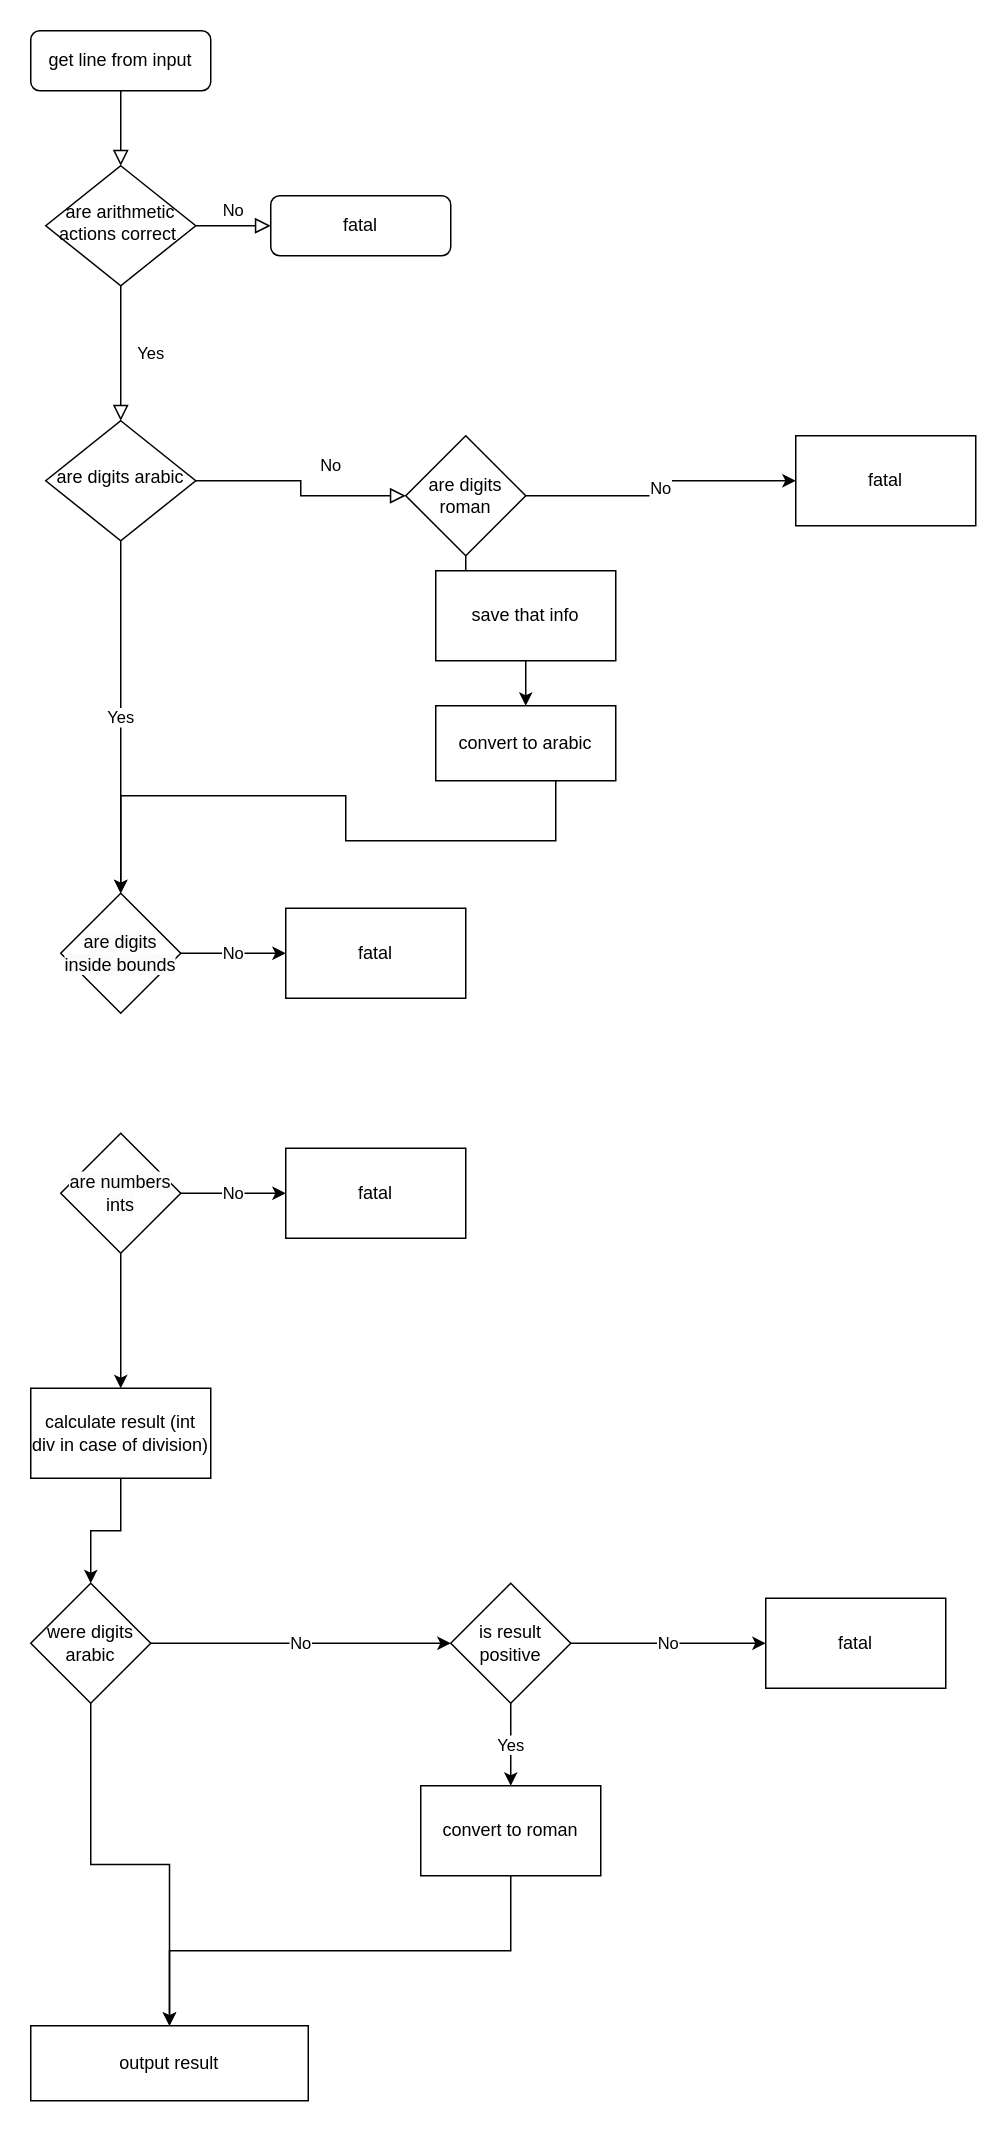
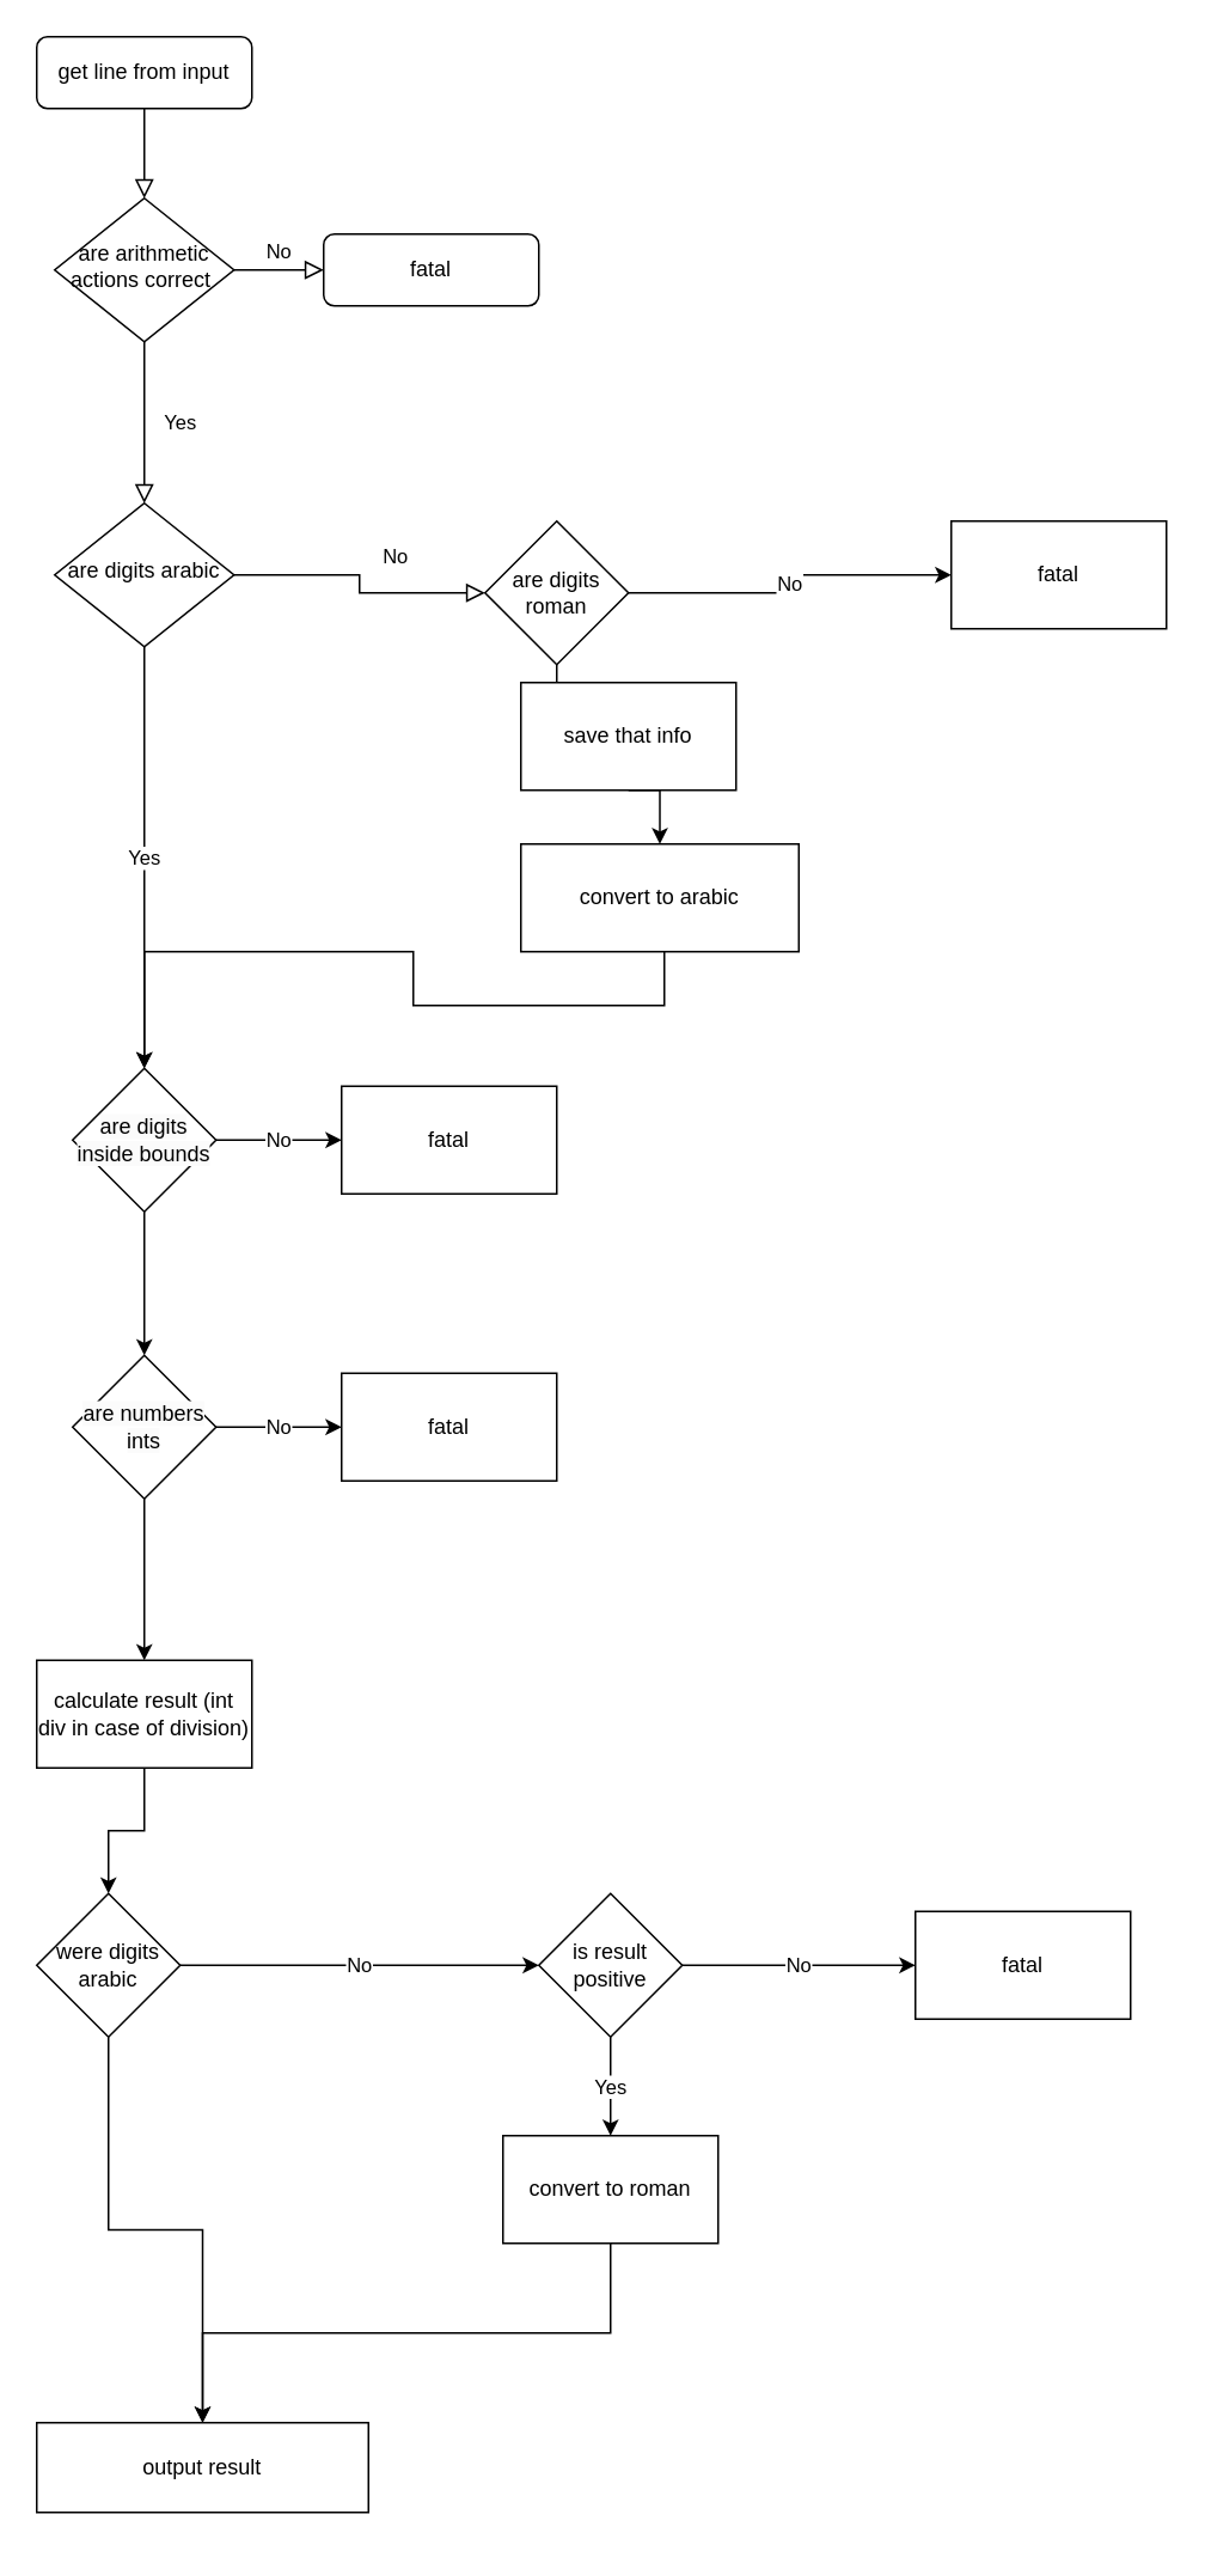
  <mxCell id="0" />
  <mxCell id="1" parent="0" />
  <mxCell id="2" value="" style="rounded=0;html=1;jettySize=auto;orthogonalLoop=1;fontSize=11;endArrow=block;endFill=0;endSize=8;strokeWidth=1;shadow=0;labelBackgroundColor=none;edgeStyle=orthogonalEdgeStyle;" parent="1" source="3" target="6" edge="1"><mxGeometry relative="1" as="geometry" /></mxCell>
  <mxCell id="3" value="get line from input" style="rounded=1;whiteSpace=wrap;html=1;fontSize=12;glass=0;strokeWidth=1;shadow=0;" parent="1" vertex="1"><mxGeometry x="20" y="20" width="120" height="40" as="geometry" /></mxCell>
  <mxCell id="4" value="Yes" style="rounded=0;html=1;jettySize=auto;orthogonalLoop=1;fontSize=11;endArrow=block;endFill=0;endSize=8;strokeWidth=1;shadow=0;labelBackgroundColor=none;edgeStyle=orthogonalEdgeStyle;" parent="1" source="6" target="10" edge="1"><mxGeometry y="20" relative="1" as="geometry"><mxPoint as="offset" /></mxGeometry></mxCell>
  <mxCell id="5" value="No" style="edgeStyle=orthogonalEdgeStyle;rounded=0;html=1;jettySize=auto;orthogonalLoop=1;fontSize=11;endArrow=block;endFill=0;endSize=8;strokeWidth=1;shadow=0;labelBackgroundColor=none;" parent="1" source="6" target="7" edge="1"><mxGeometry y="10" relative="1" as="geometry"><mxPoint as="offset" /></mxGeometry></mxCell>
  <mxCell id="6" value="are arithmetic actions correct&amp;nbsp;" style="rhombus;whiteSpace=wrap;html=1;shadow=0;fontFamily=Helvetica;fontSize=12;align=center;strokeWidth=1;spacing=6;spacingTop=-4;" parent="1" vertex="1"><mxGeometry x="30" y="110" width="100" height="80" as="geometry" /></mxCell>
  <mxCell id="7" value="fatal" style="rounded=1;whiteSpace=wrap;html=1;fontSize=12;glass=0;strokeWidth=1;shadow=0;" parent="1" vertex="1"><mxGeometry x="180" y="130" width="120" height="40" as="geometry" /></mxCell>
  <mxCell id="8" value="No" style="rounded=0;html=1;jettySize=auto;orthogonalLoop=1;fontSize=11;endArrow=block;endFill=0;endSize=8;strokeWidth=1;shadow=0;labelBackgroundColor=none;edgeStyle=orthogonalEdgeStyle;entryX=0;entryY=0.5;entryDx=0;entryDy=0;" parent="1" source="10" target="17" edge="1"><mxGeometry x="0.333" y="20" relative="1" as="geometry"><mxPoint as="offset" /><mxPoint x="340" y="320" as="targetPoint" /></mxGeometry></mxCell>
  <mxCell id="9" value="Yes" style="edgeStyle=orthogonalEdgeStyle;rounded=0;orthogonalLoop=1;jettySize=auto;html=1;entryX=0.5;entryY=0;entryDx=0;entryDy=0;" edge="1" parent="1" source="10" target="13"><mxGeometry relative="1" as="geometry" /></mxCell>
  <mxCell id="10" value="are digits arabic" style="rhombus;whiteSpace=wrap;html=1;shadow=0;fontFamily=Helvetica;fontSize=12;align=center;strokeWidth=1;spacing=6;spacingTop=-4;" parent="1" vertex="1"><mxGeometry x="30" y="280" width="100" height="80" as="geometry" /></mxCell>
  <mxCell id="11" value="No" style="edgeStyle=orthogonalEdgeStyle;rounded=0;orthogonalLoop=1;jettySize=auto;html=1;" edge="1" parent="1" source="13" target="14"><mxGeometry relative="1" as="geometry" /></mxCell>
+ <mxCell id="12" value="" style="edgeStyle=orthogonalEdgeStyle;rounded=0;orthogonalLoop=1;jettySize=auto;html=1;" edge="1" parent="1" source="13" target="25"><mxGeometry relative="1" as="geometry" /></mxCell>
  <mxCell id="13" value="&lt;meta charset=&quot;utf-8&quot;&gt;&lt;span style=&quot;color: rgb(0, 0, 0); font-family: Helvetica; font-size: 12px; font-style: normal; font-variant-ligatures: normal; font-variant-caps: normal; font-weight: 400; letter-spacing: normal; orphans: 2; text-align: center; text-indent: 0px; text-transform: none; widows: 2; word-spacing: 0px; -webkit-text-stroke-width: 0px; background-color: rgb(251, 251, 251); text-decoration-thickness: initial; text-decoration-style: initial; text-decoration-color: initial; float: none; display: inline !important;&quot;&gt;are digits inside bounds&lt;/span&gt;" style="rhombus;whiteSpace=wrap;html=1;" vertex="1" parent="1"><mxGeometry x="40" y="595" width="80" height="80" as="geometry" /></mxCell>
  <mxCell id="14" value="fatal" style="whiteSpace=wrap;html=1;" vertex="1" parent="1"><mxGeometry x="190" y="605" width="120" height="60" as="geometry" /></mxCell>
  <mxCell id="15" value="No" style="edgeStyle=orthogonalEdgeStyle;rounded=0;orthogonalLoop=1;jettySize=auto;html=1;" edge="1" parent="1" source="17" target="18"><mxGeometry relative="1" as="geometry" /></mxCell>
  <mxCell id="16" value="" style="edgeStyle=orthogonalEdgeStyle;rounded=0;orthogonalLoop=1;jettySize=auto;html=1;exitX=0.5;exitY=1;exitDx=0;exitDy=0;entryX=0.5;entryY=0;entryDx=0;entryDy=0;" edge="1" parent="1" source="17" target="22"><mxGeometry relative="1" as="geometry" /></mxCell>
  <mxCell id="17" value="are digits roman" style="rhombus;whiteSpace=wrap;html=1;" vertex="1" parent="1"><mxGeometry x="270" y="290" width="80" height="80" as="geometry" /></mxCell>
  <mxCell id="18" value="fatal" style="whiteSpace=wrap;html=1;" vertex="1" parent="1"><mxGeometry x="530" y="290" width="120" height="60" as="geometry" /></mxCell>
  <mxCell id="19" style="edgeStyle=orthogonalEdgeStyle;rounded=0;orthogonalLoop=1;jettySize=auto;html=1;entryX=0.5;entryY=0;entryDx=0;entryDy=0;" edge="1" parent="1" source="20" target="13"><mxGeometry relative="1" as="geometry"><Array as="points"><mxPoint x="370" y="560" /><mxPoint x="230" y="560" /><mxPoint x="230" y="530" /><mxPoint x="80" y="530" /></Array></mxGeometry></mxCell>
- <mxCell id="20" value="convert to arabic" style="whiteSpace=wrap;html=1;" vertex="1" parent="1"><mxGeometry x="290" y="470" width="120" height="50" as="geometry" /></mxCell>
+ <mxCell id="20" value="convert to arabic" style="whiteSpace=wrap;html=1;" vertex="1" parent="1"><mxGeometry x="290" y="470" width="155" height="60" as="geometry" /></mxCell>
  <mxCell id="21" value="" style="edgeStyle=orthogonalEdgeStyle;rounded=0;orthogonalLoop=1;jettySize=auto;html=1;exitX=0.5;exitY=1;exitDx=0;exitDy=0;entryX=0.5;entryY=0;entryDx=0;entryDy=0;" edge="1" parent="1" source="22" target="20"><mxGeometry relative="1" as="geometry" /></mxCell>
  <mxCell id="22" value="save that info" style="rounded=0;whiteSpace=wrap;html=1;" vertex="1" parent="1"><mxGeometry x="290" y="380" width="120" height="60" as="geometry" /></mxCell>
  <mxCell id="23" value="No" style="edgeStyle=orthogonalEdgeStyle;rounded=0;orthogonalLoop=1;jettySize=auto;html=1;" edge="1" parent="1" source="25" target="26"><mxGeometry relative="1" as="geometry" /></mxCell>
  <mxCell id="24" value="" style="edgeStyle=orthogonalEdgeStyle;rounded=0;orthogonalLoop=1;jettySize=auto;html=1;" edge="1" parent="1" source="25" target="28"><mxGeometry relative="1" as="geometry" /></mxCell>
  <mxCell id="25" value="&lt;span style=&quot;color: rgb(0, 0, 0); font-family: Helvetica; font-size: 12px; font-style: normal; font-variant-ligatures: normal; font-variant-caps: normal; font-weight: 400; letter-spacing: normal; orphans: 2; text-align: center; text-indent: 0px; text-transform: none; widows: 2; word-spacing: 0px; -webkit-text-stroke-width: 0px; background-color: rgb(251, 251, 251); text-decoration-thickness: initial; text-decoration-style: initial; text-decoration-color: initial; float: none; display: inline !important;&quot;&gt;are numbers ints&lt;/span&gt;" style="rhombus;whiteSpace=wrap;html=1;" vertex="1" parent="1"><mxGeometry x="40" y="755" width="80" height="80" as="geometry" /></mxCell>
  <mxCell id="26" value="fatal" style="whiteSpace=wrap;html=1;" vertex="1" parent="1"><mxGeometry x="190" y="765" width="120" height="60" as="geometry" /></mxCell>
  <mxCell id="27" value="" style="edgeStyle=orthogonalEdgeStyle;rounded=0;orthogonalLoop=1;jettySize=auto;html=1;" edge="1" parent="1" source="28" target="31"><mxGeometry relative="1" as="geometry" /></mxCell>
  <mxCell id="28" value="calculate result (int div in case of division)" style="whiteSpace=wrap;html=1;" vertex="1" parent="1"><mxGeometry x="20" y="925" width="120" height="60" as="geometry" /></mxCell>
  <mxCell id="29" value="" style="edgeStyle=orthogonalEdgeStyle;rounded=0;orthogonalLoop=1;jettySize=auto;html=1;" edge="1" parent="1" source="31" target="32"><mxGeometry relative="1" as="geometry" /></mxCell>
  <mxCell id="30" value="No" style="edgeStyle=orthogonalEdgeStyle;rounded=0;orthogonalLoop=1;jettySize=auto;html=1;" edge="1" parent="1" source="31" target="35"><mxGeometry relative="1" as="geometry" /></mxCell>
  <mxCell id="31" value="were digits arabic" style="rhombus;whiteSpace=wrap;html=1;" vertex="1" parent="1"><mxGeometry x="20" y="1055" width="80" height="80" as="geometry" /></mxCell>
  <mxCell id="32" value="output result" style="whiteSpace=wrap;html=1;" vertex="1" parent="1"><mxGeometry x="20" y="1350" width="185" height="50" as="geometry" /></mxCell>
  <mxCell id="33" value="No" style="edgeStyle=orthogonalEdgeStyle;rounded=0;orthogonalLoop=1;jettySize=auto;html=1;" edge="1" parent="1" source="35" target="36"><mxGeometry relative="1" as="geometry" /></mxCell>
  <mxCell id="34" value="Yes" style="edgeStyle=orthogonalEdgeStyle;rounded=0;orthogonalLoop=1;jettySize=auto;html=1;" edge="1" parent="1" source="35" target="38"><mxGeometry relative="1" as="geometry" /></mxCell>
  <mxCell id="35" value="is result positive" style="rhombus;whiteSpace=wrap;html=1;" vertex="1" parent="1"><mxGeometry x="300" y="1055" width="80" height="80" as="geometry" /></mxCell>
  <mxCell id="36" value="fatal" style="whiteSpace=wrap;html=1;" vertex="1" parent="1"><mxGeometry x="510" y="1065" width="120" height="60" as="geometry" /></mxCell>
  <mxCell id="37" style="edgeStyle=orthogonalEdgeStyle;rounded=0;orthogonalLoop=1;jettySize=auto;html=1;exitX=0.5;exitY=1;exitDx=0;exitDy=0;entryX=0.5;entryY=0;entryDx=0;entryDy=0;" edge="1" parent="1" source="38" target="32"><mxGeometry relative="1" as="geometry" /></mxCell>
  <mxCell id="38" value="convert to roman" style="whiteSpace=wrap;html=1;" vertex="1" parent="1"><mxGeometry x="280" y="1190" width="120" height="60" as="geometry" /></mxCell>
